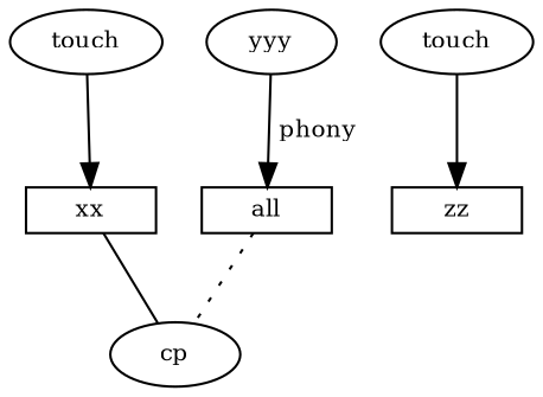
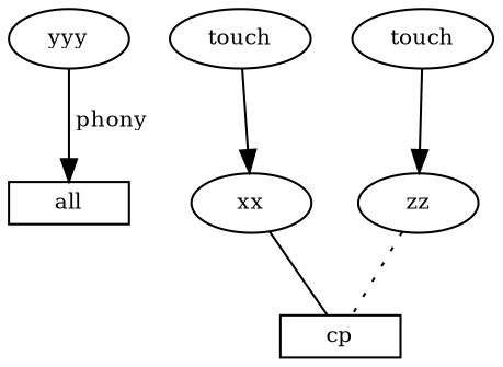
  digraph {
    rankdir=TB
    node [fontsize=10 shape=ellipse]
    edge [fontsize=10]
    n1 [height=0.25 label=all shape=box]
    n2 [height=0.25 label=yyy]
-   n3 [height=0.25 label=cp]
-   n4 [height=0.25 label=xx shape=box]
-   n5 [height=0.25 label=zz shape=box]
+   n3 [height=0.25 label=cp shape=box]
+   n4 [height=0.25 label=xx]
+   n5 [height=0.25 label=zz]
    n6 [height=0.25 label=touch]
    n7 [height=0.25 label=touch]
    n2 -> n1 [label=" phony"]
    n4 -> n3 [arrowhead=none]
-   n1 -> n3 [arrowhead=none style=dotted]
+   n5 -> n3 [arrowhead=none style=dotted]
    n6 -> n4
    n7 -> n5
  }
